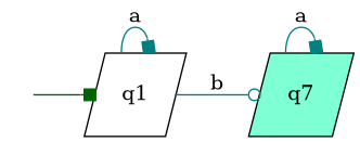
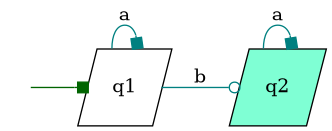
  digraph {
    rankdir=LR
    node [fillcolor=white margin=0.1 shape=parallelogram style=filled]
    edge [arrowhead=box color=teal]
    " " [color=white shape=cylinder width=0]
    q1
-   q2 [fillcolor=aquamarine label=q7]
+   q2 [fillcolor=aquamarine]
    " " -> q1 [color=darkgreen]
    q1 -> q1 [label=a]
    q1 -> q2 [arrowhead=odot label=b]
    q2 -> q2 [label=a]
  }
